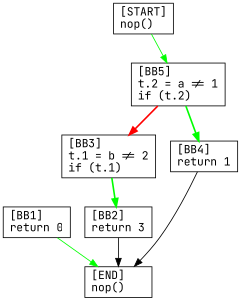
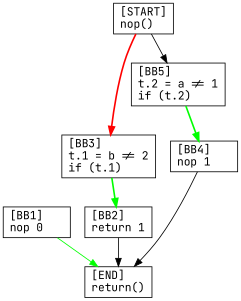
  digraph {
    fontname="JetBrains Mono"
    node [fontname="JetBrains Mono" shape=box]
    edge [fontname="JetBrains Mono"]
-   n1 [label="[BB1]\lreturn 0\l"]
-   n2 [label="[END]\lnop()\l"]
+   n1 [label="[BB1]\lnop 0\l"]
+   n2 [label="[END]\lreturn()\l"]
    n3 [label="[START]\lnop()\l"]
    n4 [label="[BB5]\lt.2 = a != 1\lif (t.2)\l"]
    n5 [label="[BB3]\lt.1 = b != 2\lif (t.1)\l"]
-   n6 [label="[BB4]\lreturn 1\l"]
-   n7 [label="[BB2]\lreturn 3\l"]
+   n6 [label="[BB4]\lnop 1\l"]
+   n7 [label="[BB2]\lreturn 1\l"]
    n1 -> n2 [color=green]
-   n3 -> n4 [color=green]
-   n4 -> n5 [color=red penwidth=2]
+   n3 -> n4
+   n3 -> n5 [color=red penwidth=2]
    n4 -> n6 [color=green penwidth=2]
    n5 -> n7 [color=green penwidth=2]
    n6 -> n2
    n7 -> n2
  }
